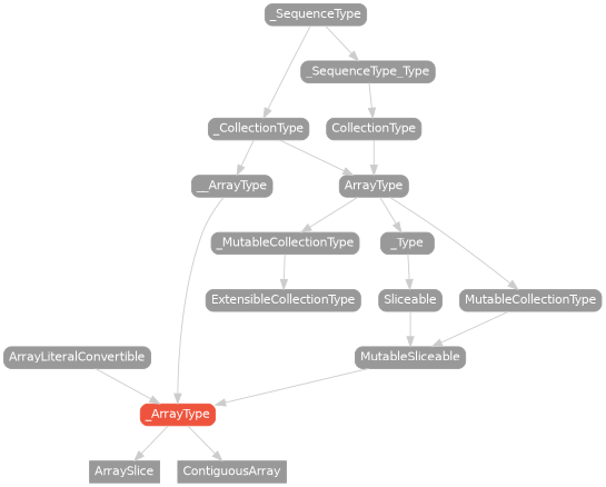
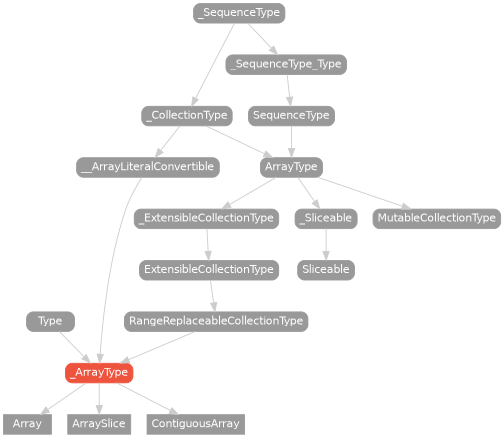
  strict digraph {
    node [color="#999999" fillcolor="#999999" fontcolor=white fontname=Helvetica fontsize=12 margin="0.07,0.05" shape=box style="filled,rounded"]
    edge [color="#cccccc"]
+   Array [height=0.3 style=filled]
    ArraySlice [height=0.3 style=filled]
    ContiguousArray [height=0.3 style=filled]
-   ArrayLiteralConvertible [height=0.3]
+   ArrayLiteralConvertible [height=0.3 label=Type]
    _ArrayType [color="#ee543d" fillcolor="#ee543d" height=0.3]
    n6 [height=0.3 label=ArrayType]
    MutableCollectionType [height=0.3]
-   _ExtensibleCollectionType [height=0.3 label=_MutableCollectionType]
-   _Sliceable [height=0.3 label=_Type]
-   MutableSliceable [height=0.3]
+   _ExtensibleCollectionType [height=0.3]
+   _Sliceable [height=0.3]
    ExtensibleCollectionType [height=0.3]
    Sliceable [height=0.3]
-   SequenceType [height=0.3 label=CollectionType]
+   RangeReplaceableCollectionType [height=0.3]
+   SequenceType [height=0.3]
    _CollectionType [height=0.3]
-   __ArrayType [height=0.3]
+   __ArrayType [height=0.3 label=__ArrayLiteralConvertible]
    _SequenceType [height=0.3]
    n18 [height=0.3 label=_SequenceType_Type]
    subgraph sub_1 {
      rank=max
+     Array
      ArraySlice
      ContiguousArray
    }
    ArrayLiteralConvertible -> _ArrayType
+   _ArrayType -> Array
    _ArrayType -> ArraySlice
    _ArrayType -> ContiguousArray
    n6 -> MutableCollectionType
    n6 -> _ExtensibleCollectionType
    n6 -> _Sliceable
-   MutableCollectionType -> MutableSliceable
    _ExtensibleCollectionType -> ExtensibleCollectionType
    _Sliceable -> Sliceable
-   MutableSliceable -> _ArrayType
-   Sliceable -> MutableSliceable
+   ExtensibleCollectionType -> RangeReplaceableCollectionType
+   RangeReplaceableCollectionType -> _ArrayType
    SequenceType -> n6
    _CollectionType -> n6
    _CollectionType -> __ArrayType
    __ArrayType -> _ArrayType
    _SequenceType -> _CollectionType
    _SequenceType -> n18
    n18 -> SequenceType
  }
